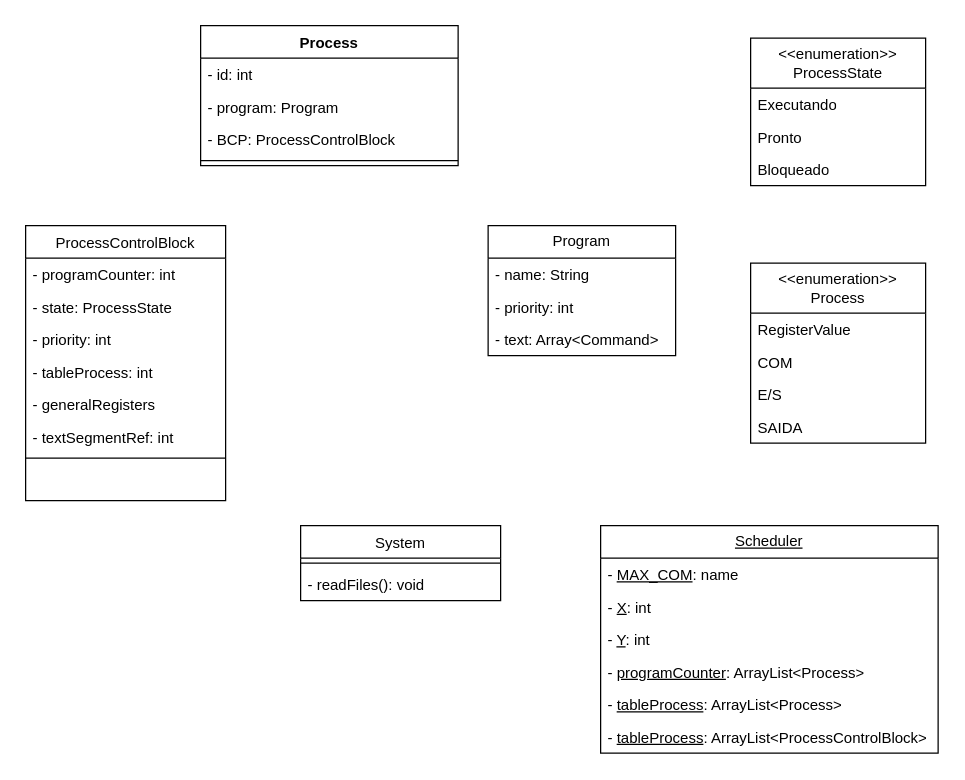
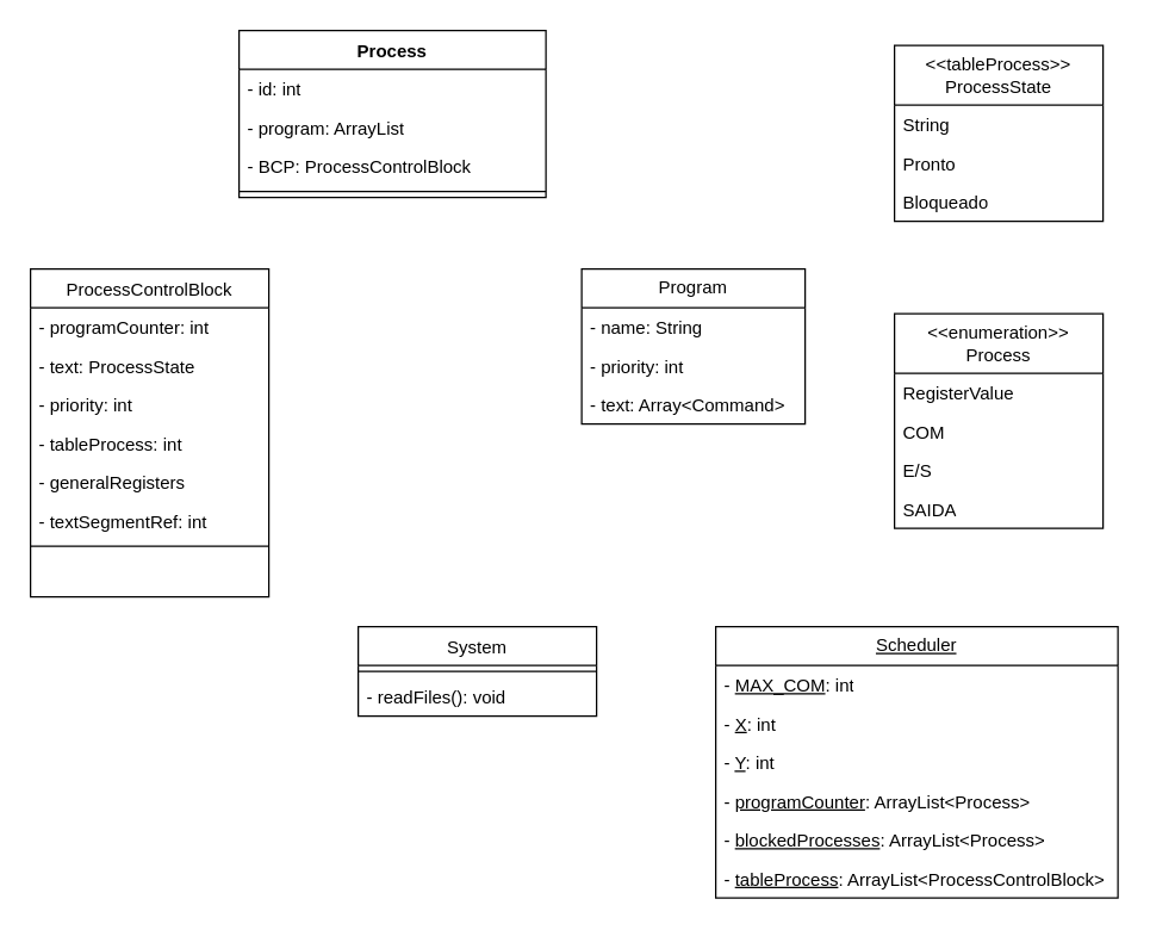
  <mxCell id="0" />
  <mxCell id="1" parent="0" />
  <mxCell id="2" value="ProcessControlBlock" style="swimlane;fontStyle=0;align=center;verticalAlign=top;childLayout=stackLayout;horizontal=1;startSize=26;horizontalStack=0;resizeParent=1;resizeLast=0;collapsible=1;marginBottom=0;rounded=0;shadow=0;strokeWidth=1;" parent="1" vertex="1"><mxGeometry x="20" y="180" width="160" height="220" as="geometry"><mxRectangle x="230" y="140" width="160" height="26" as="alternateBounds" /></mxGeometry></mxCell>
  <mxCell id="3" value="- programCounter: int" style="text;align=left;verticalAlign=top;spacingLeft=4;spacingRight=4;overflow=hidden;rotatable=0;points=[[0,0.5],[1,0.5]];portConstraint=eastwest;" parent="2" vertex="1"><mxGeometry y="26" width="160" height="26" as="geometry" /></mxCell>
- <mxCell id="4" value="- state: ProcessState" style="text;align=left;verticalAlign=top;spacingLeft=4;spacingRight=4;overflow=hidden;rotatable=0;points=[[0,0.5],[1,0.5]];portConstraint=eastwest;rounded=0;shadow=0;html=0;" parent="2" vertex="1"><mxGeometry y="52" width="160" height="26" as="geometry" /></mxCell>
+ <mxCell id="4" value="- text: ProcessState" style="text;align=left;verticalAlign=top;spacingLeft=4;spacingRight=4;overflow=hidden;rotatable=0;points=[[0,0.5],[1,0.5]];portConstraint=eastwest;rounded=0;shadow=0;html=0;" parent="2" vertex="1"><mxGeometry y="52" width="160" height="26" as="geometry" /></mxCell>
  <mxCell id="5" value="- priority: int" style="text;align=left;verticalAlign=top;spacingLeft=4;spacingRight=4;overflow=hidden;rotatable=0;points=[[0,0.5],[1,0.5]];portConstraint=eastwest;rounded=0;shadow=0;html=0;" parent="2" vertex="1"><mxGeometry y="78" width="160" height="26" as="geometry" /></mxCell>
  <mxCell id="6" value="- tableProcess: int" style="text;align=left;verticalAlign=top;spacingLeft=4;spacingRight=4;overflow=hidden;rotatable=0;points=[[0,0.5],[1,0.5]];portConstraint=eastwest;rounded=0;shadow=0;html=0;" vertex="1" parent="2"><mxGeometry y="104" width="160" height="26" as="geometry" /></mxCell>
  <mxCell id="7" value="- generalRegisters" style="text;align=left;verticalAlign=top;spacingLeft=4;spacingRight=4;overflow=hidden;rotatable=0;points=[[0,0.5],[1,0.5]];portConstraint=eastwest;rounded=0;shadow=0;html=0;" vertex="1" parent="2"><mxGeometry y="130" width="160" height="26" as="geometry" /></mxCell>
  <mxCell id="8" value="- textSegmentRef: int" style="text;align=left;verticalAlign=top;spacingLeft=4;spacingRight=4;overflow=hidden;rotatable=0;points=[[0,0.5],[1,0.5]];portConstraint=eastwest;" vertex="1" parent="2"><mxGeometry y="156" width="160" height="26" as="geometry" /></mxCell>
  <mxCell id="9" value="" style="line;html=1;strokeWidth=1;align=left;verticalAlign=middle;spacingTop=-1;spacingLeft=3;spacingRight=3;rotatable=0;labelPosition=right;points=[];portConstraint=eastwest;" parent="2" vertex="1"><mxGeometry y="182" width="160" height="8" as="geometry" /></mxCell>
  <mxCell id="10" value="Process" style="swimlane;fontStyle=1;align=center;verticalAlign=top;childLayout=stackLayout;horizontal=1;startSize=26;horizontalStack=0;resizeParent=1;resizeParentMax=0;resizeLast=0;collapsible=1;marginBottom=0;whiteSpace=wrap;html=1;" vertex="1" parent="1"><mxGeometry x="160" y="20" width="206" height="112" as="geometry" /></mxCell>
  <mxCell id="11" value="- id: int" style="text;strokeColor=none;fillColor=none;align=left;verticalAlign=top;spacingLeft=4;spacingRight=4;overflow=hidden;rotatable=0;points=[[0,0.5],[1,0.5]];portConstraint=eastwest;whiteSpace=wrap;html=1;" vertex="1" parent="10"><mxGeometry y="26" width="206" height="26" as="geometry" /></mxCell>
- <mxCell id="12" value="- program: Program" style="text;strokeColor=none;fillColor=none;align=left;verticalAlign=top;spacingLeft=4;spacingRight=4;overflow=hidden;rotatable=0;points=[[0,0.5],[1,0.5]];portConstraint=eastwest;whiteSpace=wrap;html=1;" vertex="1" parent="10"><mxGeometry y="52" width="206" height="26" as="geometry" /></mxCell>
+ <mxCell id="12" value="- program: ArrayList" style="text;strokeColor=none;fillColor=none;align=left;verticalAlign=top;spacingLeft=4;spacingRight=4;overflow=hidden;rotatable=0;points=[[0,0.5],[1,0.5]];portConstraint=eastwest;whiteSpace=wrap;html=1;" vertex="1" parent="10"><mxGeometry y="52" width="206" height="26" as="geometry" /></mxCell>
  <mxCell id="13" value="- BCP: P&lt;span style=&quot;background-color: initial;&quot;&gt;rocessControlBlock&lt;/span&gt;" style="text;strokeColor=none;fillColor=none;align=left;verticalAlign=top;spacingLeft=4;spacingRight=4;overflow=hidden;rotatable=0;points=[[0,0.5],[1,0.5]];portConstraint=eastwest;whiteSpace=wrap;html=1;" vertex="1" parent="10"><mxGeometry y="78" width="206" height="26" as="geometry" /></mxCell>
  <mxCell id="14" value="" style="line;strokeWidth=1;fillColor=none;align=left;verticalAlign=middle;spacingTop=-1;spacingLeft=3;spacingRight=3;rotatable=0;labelPosition=right;points=[];portConstraint=eastwest;strokeColor=inherit;" vertex="1" parent="10"><mxGeometry y="104" width="206" height="8" as="geometry" /></mxCell>
  <mxCell id="15" value="&lt;u&gt;Scheduler&lt;/u&gt;" style="swimlane;fontStyle=0;childLayout=stackLayout;horizontal=1;startSize=26;fillColor=none;horizontalStack=0;resizeParent=1;resizeParentMax=0;resizeLast=0;collapsible=1;marginBottom=0;whiteSpace=wrap;html=1;" vertex="1" parent="1"><mxGeometry x="480" y="420" width="270" height="182" as="geometry" /></mxCell>
- <mxCell id="16" value="- &lt;u&gt;MAX_COM&lt;/u&gt;: name" style="text;strokeColor=none;fillColor=none;align=left;verticalAlign=top;spacingLeft=4;spacingRight=4;overflow=hidden;rotatable=0;points=[[0,0.5],[1,0.5]];portConstraint=eastwest;whiteSpace=wrap;html=1;" vertex="1" parent="15"><mxGeometry y="26" width="270" height="26" as="geometry" /></mxCell>
+ <mxCell id="16" value="- &lt;u&gt;MAX_COM&lt;/u&gt;: int" style="text;strokeColor=none;fillColor=none;align=left;verticalAlign=top;spacingLeft=4;spacingRight=4;overflow=hidden;rotatable=0;points=[[0,0.5],[1,0.5]];portConstraint=eastwest;whiteSpace=wrap;html=1;" vertex="1" parent="15"><mxGeometry y="26" width="270" height="26" as="geometry" /></mxCell>
  <mxCell id="17" value="- &lt;u&gt;X&lt;/u&gt;: int" style="text;strokeColor=none;fillColor=none;align=left;verticalAlign=top;spacingLeft=4;spacingRight=4;overflow=hidden;rotatable=0;points=[[0,0.5],[1,0.5]];portConstraint=eastwest;whiteSpace=wrap;html=1;" vertex="1" parent="15"><mxGeometry y="52" width="270" height="26" as="geometry" /></mxCell>
  <mxCell id="18" value="- &lt;u&gt;Y&lt;/u&gt;: int" style="text;strokeColor=none;fillColor=none;align=left;verticalAlign=top;spacingLeft=4;spacingRight=4;overflow=hidden;rotatable=0;points=[[0,0.5],[1,0.5]];portConstraint=eastwest;whiteSpace=wrap;html=1;" vertex="1" parent="15"><mxGeometry y="78" width="270" height="26" as="geometry" /></mxCell>
  <mxCell id="19" value="- &lt;u&gt;programCounter&lt;/u&gt;: ArrayList&amp;lt;Process&amp;gt;" style="text;strokeColor=none;fillColor=none;align=left;verticalAlign=top;spacingLeft=4;spacingRight=4;overflow=hidden;rotatable=0;points=[[0,0.5],[1,0.5]];portConstraint=eastwest;whiteSpace=wrap;html=1;" vertex="1" parent="15"><mxGeometry y="104" width="270" height="26" as="geometry" /></mxCell>
- <mxCell id="20" value="- &lt;u&gt;tableProcess&lt;/u&gt;: ArrayList&amp;lt;Process&amp;gt;" style="text;strokeColor=none;fillColor=none;align=left;verticalAlign=top;spacingLeft=4;spacingRight=4;overflow=hidden;rotatable=0;points=[[0,0.5],[1,0.5]];portConstraint=eastwest;whiteSpace=wrap;html=1;" vertex="1" parent="15"><mxGeometry y="130" width="270" height="26" as="geometry" /></mxCell>
+ <mxCell id="20" value="- &lt;u&gt;blockedProcesses&lt;/u&gt;: ArrayList&amp;lt;Process&amp;gt;" style="text;strokeColor=none;fillColor=none;align=left;verticalAlign=top;spacingLeft=4;spacingRight=4;overflow=hidden;rotatable=0;points=[[0,0.5],[1,0.5]];portConstraint=eastwest;whiteSpace=wrap;html=1;" vertex="1" parent="15"><mxGeometry y="130" width="270" height="26" as="geometry" /></mxCell>
  <mxCell id="21" value="- &lt;u&gt;tableProcess&lt;/u&gt;: ArrayList&amp;lt;&lt;span style=&quot;text-align: center; text-wrap: nowrap;&quot;&gt;ProcessControlBlock&lt;/span&gt;&amp;gt;" style="text;strokeColor=none;fillColor=none;align=left;verticalAlign=top;spacingLeft=4;spacingRight=4;overflow=hidden;rotatable=0;points=[[0,0.5],[1,0.5]];portConstraint=eastwest;whiteSpace=wrap;html=1;" vertex="1" parent="15"><mxGeometry y="156" width="270" height="26" as="geometry" /></mxCell>
- <mxCell id="22" value="&amp;lt;&amp;lt;enumeration&amp;gt;&amp;gt;&lt;br&gt;ProcessState" style="swimlane;fontStyle=0;childLayout=stackLayout;horizontal=1;startSize=40;fillColor=none;horizontalStack=0;resizeParent=1;resizeParentMax=0;resizeLast=0;collapsible=1;marginBottom=0;whiteSpace=wrap;html=1;" vertex="1" parent="1"><mxGeometry x="600" y="30" width="140" height="118" as="geometry" /></mxCell>
- <mxCell id="23" value="Executando" style="text;strokeColor=none;fillColor=none;align=left;verticalAlign=top;spacingLeft=4;spacingRight=4;overflow=hidden;rotatable=0;points=[[0,0.5],[1,0.5]];portConstraint=eastwest;whiteSpace=wrap;html=1;" vertex="1" parent="22"><mxGeometry y="40" width="140" height="26" as="geometry" /></mxCell>
+ <mxCell id="22" value="&amp;lt;&amp;lt;tableProcess&amp;gt;&amp;gt;&lt;br&gt;ProcessState" style="swimlane;fontStyle=0;childLayout=stackLayout;horizontal=1;startSize=40;fillColor=none;horizontalStack=0;resizeParent=1;resizeParentMax=0;resizeLast=0;collapsible=1;marginBottom=0;whiteSpace=wrap;html=1;" vertex="1" parent="1"><mxGeometry x="600" y="30" width="140" height="118" as="geometry" /></mxCell>
+ <mxCell id="23" value="String" style="text;strokeColor=none;fillColor=none;align=left;verticalAlign=top;spacingLeft=4;spacingRight=4;overflow=hidden;rotatable=0;points=[[0,0.5],[1,0.5]];portConstraint=eastwest;whiteSpace=wrap;html=1;" vertex="1" parent="22"><mxGeometry y="40" width="140" height="26" as="geometry" /></mxCell>
  <mxCell id="24" value="Pronto" style="text;strokeColor=none;fillColor=none;align=left;verticalAlign=top;spacingLeft=4;spacingRight=4;overflow=hidden;rotatable=0;points=[[0,0.5],[1,0.5]];portConstraint=eastwest;whiteSpace=wrap;html=1;" vertex="1" parent="22"><mxGeometry y="66" width="140" height="26" as="geometry" /></mxCell>
  <mxCell id="25" value="Bloqueado" style="text;strokeColor=none;fillColor=none;align=left;verticalAlign=top;spacingLeft=4;spacingRight=4;overflow=hidden;rotatable=0;points=[[0,0.5],[1,0.5]];portConstraint=eastwest;whiteSpace=wrap;html=1;" vertex="1" parent="22"><mxGeometry y="92" width="140" height="26" as="geometry" /></mxCell>
  <mxCell id="26" value="Program" style="swimlane;fontStyle=0;childLayout=stackLayout;horizontal=1;startSize=26;fillColor=none;horizontalStack=0;resizeParent=1;resizeParentMax=0;resizeLast=0;collapsible=1;marginBottom=0;whiteSpace=wrap;html=1;" vertex="1" parent="1"><mxGeometry x="390" y="180" width="150" height="104" as="geometry" /></mxCell>
  <mxCell id="27" value="- name: String" style="text;strokeColor=none;fillColor=none;align=left;verticalAlign=top;spacingLeft=4;spacingRight=4;overflow=hidden;rotatable=0;points=[[0,0.5],[1,0.5]];portConstraint=eastwest;whiteSpace=wrap;html=1;" vertex="1" parent="26"><mxGeometry y="26" width="150" height="26" as="geometry" /></mxCell>
  <mxCell id="28" value="- priority: int" style="text;strokeColor=none;fillColor=none;align=left;verticalAlign=top;spacingLeft=4;spacingRight=4;overflow=hidden;rotatable=0;points=[[0,0.5],[1,0.5]];portConstraint=eastwest;whiteSpace=wrap;html=1;" vertex="1" parent="26"><mxGeometry y="52" width="150" height="26" as="geometry" /></mxCell>
  <mxCell id="29" value="- text: Array&amp;lt;Command&amp;gt;" style="text;strokeColor=none;fillColor=none;align=left;verticalAlign=top;spacingLeft=4;spacingRight=4;overflow=hidden;rotatable=0;points=[[0,0.5],[1,0.5]];portConstraint=eastwest;whiteSpace=wrap;html=1;" vertex="1" parent="26"><mxGeometry y="78" width="150" height="26" as="geometry" /></mxCell>
  <mxCell id="30" value="System" style="swimlane;fontStyle=0;align=center;verticalAlign=top;childLayout=stackLayout;horizontal=1;startSize=26;horizontalStack=0;resizeParent=1;resizeLast=0;collapsible=1;marginBottom=0;rounded=0;shadow=0;strokeWidth=1;" vertex="1" parent="1"><mxGeometry x="240" y="420" width="160" height="60" as="geometry"><mxRectangle x="230" y="140" width="160" height="26" as="alternateBounds" /></mxGeometry></mxCell>
  <mxCell id="31" value="" style="line;html=1;strokeWidth=1;align=left;verticalAlign=middle;spacingTop=-1;spacingLeft=3;spacingRight=3;rotatable=0;labelPosition=right;points=[];portConstraint=eastwest;" vertex="1" parent="30"><mxGeometry y="26" width="160" height="8" as="geometry" /></mxCell>
  <mxCell id="32" value="- readFiles(): void" style="text;align=left;verticalAlign=top;spacingLeft=4;spacingRight=4;overflow=hidden;rotatable=0;points=[[0,0.5],[1,0.5]];portConstraint=eastwest;" vertex="1" parent="30"><mxGeometry y="34" width="160" height="26" as="geometry" /></mxCell>
  <mxCell id="33" value="&amp;lt;&amp;lt;enumeration&amp;gt;&amp;gt;&lt;br&gt;Process" style="swimlane;fontStyle=0;childLayout=stackLayout;horizontal=1;startSize=40;fillColor=none;horizontalStack=0;resizeParent=1;resizeParentMax=0;resizeLast=0;collapsible=1;marginBottom=0;whiteSpace=wrap;html=1;" vertex="1" parent="1"><mxGeometry x="600" y="210" width="140" height="144" as="geometry" /></mxCell>
  <mxCell id="34" value="RegisterValue" style="text;strokeColor=none;fillColor=none;align=left;verticalAlign=top;spacingLeft=4;spacingRight=4;overflow=hidden;rotatable=0;points=[[0,0.5],[1,0.5]];portConstraint=eastwest;whiteSpace=wrap;html=1;" vertex="1" parent="33"><mxGeometry y="40" width="140" height="26" as="geometry" /></mxCell>
  <mxCell id="35" value="COM" style="text;strokeColor=none;fillColor=none;align=left;verticalAlign=top;spacingLeft=4;spacingRight=4;overflow=hidden;rotatable=0;points=[[0,0.5],[1,0.5]];portConstraint=eastwest;whiteSpace=wrap;html=1;" vertex="1" parent="33"><mxGeometry y="66" width="140" height="26" as="geometry" /></mxCell>
  <mxCell id="36" value="E/S" style="text;strokeColor=none;fillColor=none;align=left;verticalAlign=top;spacingLeft=4;spacingRight=4;overflow=hidden;rotatable=0;points=[[0,0.5],[1,0.5]];portConstraint=eastwest;whiteSpace=wrap;html=1;" vertex="1" parent="33"><mxGeometry y="92" width="140" height="26" as="geometry" /></mxCell>
  <mxCell id="37" value="SAIDA" style="text;strokeColor=none;fillColor=none;align=left;verticalAlign=top;spacingLeft=4;spacingRight=4;overflow=hidden;rotatable=0;points=[[0,0.5],[1,0.5]];portConstraint=eastwest;whiteSpace=wrap;html=1;" vertex="1" parent="33"><mxGeometry y="118" width="140" height="26" as="geometry" /></mxCell>
